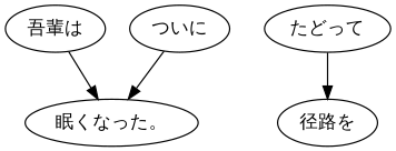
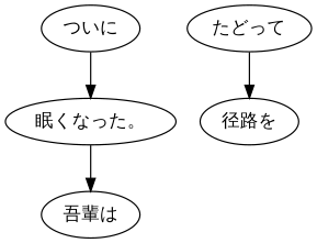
  digraph {
    n1 [label="吾輩は"]
    n2 [label="眠くなった。"]
    n3 [label="たどって"]
    n4 [label="径路を"]
    n5 [label="ついに"]
-   n1 -> n2
+   n2 -> n1
    n3 -> n4
    n5 -> n2
  }
